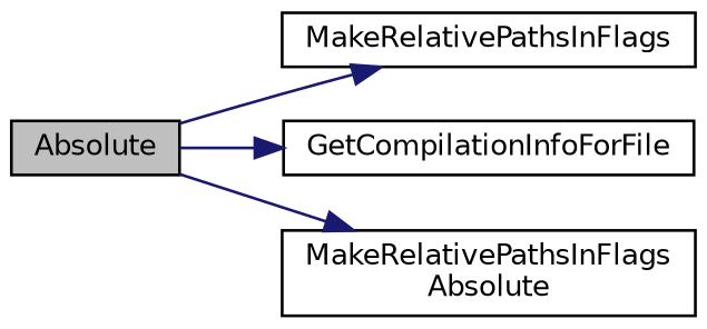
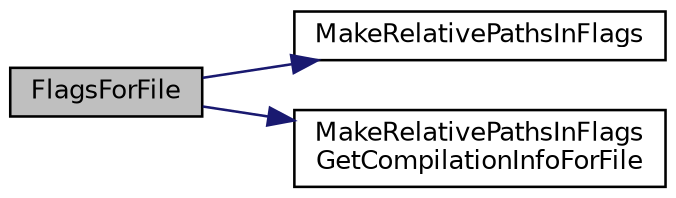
  digraph {
    rankdir=LR
    node [color=black fillcolor=white fontname=Helvetica fontsize=10 shape=record style=filled]
    edge [color=midnightblue fontname=Helvetica fontsize=10 labelfontname=Helvetica labelfontsize=10 style=solid]
-   n1 [fillcolor=grey75 fontcolor=black height=0.2 label=Absolute width=0.4]
+   n1 [fillcolor=grey75 fontcolor=black height=0.2 label=FlagsForFile width=0.4]
    n2 [height=0.2 label=MakeRelativePathsInFlags width=0.4]
-   n3 [height=0.2 label=GetCompilationInfoForFile width=0.4]
-   n4 [height=0.2 label="MakeRelativePathsInFlags\lAbsolute" width=0.4]
+   n4 [height=0.2 label="MakeRelativePathsInFlags\lGetCompilationInfoForFile" width=0.4]
    n1 -> n2
-   n1 -> n3
    n1 -> n4
  }
